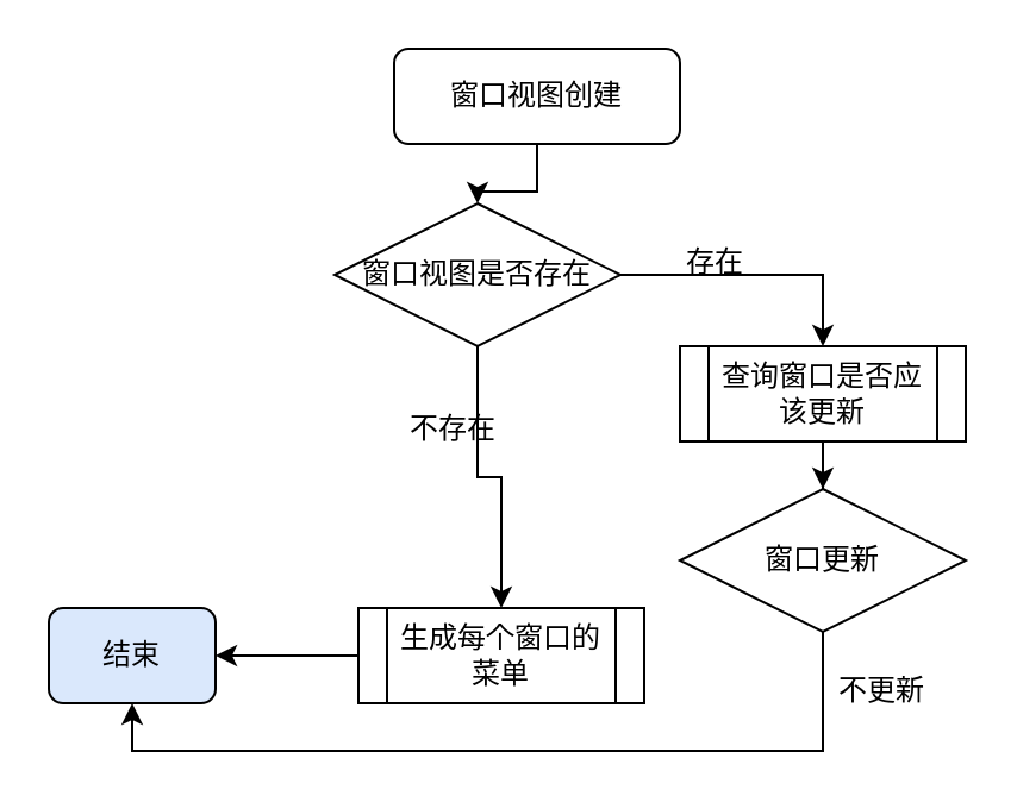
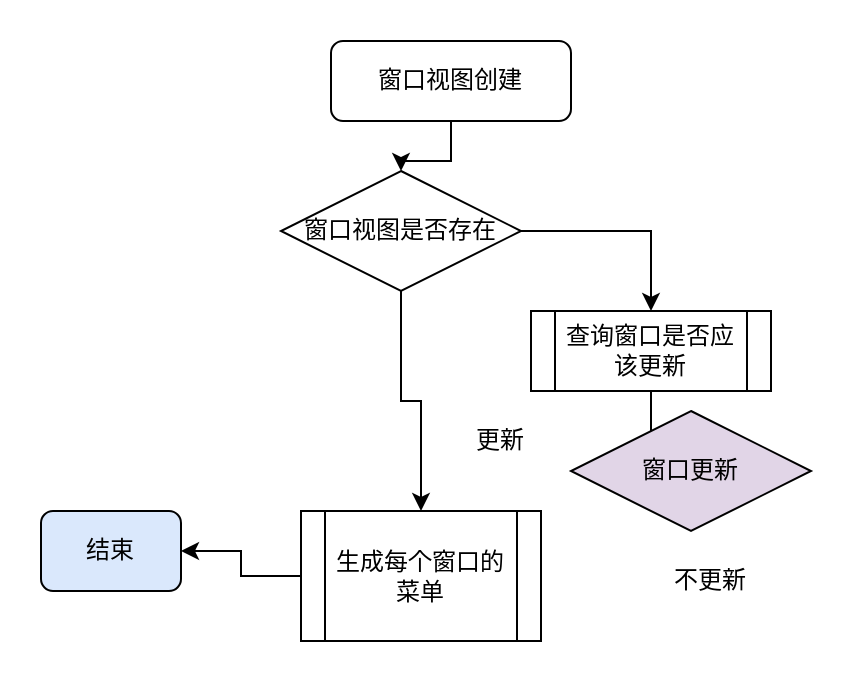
  <mxCell id="0" />
  <mxCell id="1" parent="0" />
  <mxCell id="2" style="edgeStyle=orthogonalEdgeStyle;rounded=0;orthogonalLoop=1;jettySize=auto;html=1;entryX=0.5;entryY=0;entryDx=0;entryDy=0;" parent="1" source="3" target="6" edge="1"><mxGeometry relative="1" as="geometry" /></mxCell>
  <mxCell id="3" value="窗口视图创建" style="rounded=1;whiteSpace=wrap;html=1;" parent="1" vertex="1"><mxGeometry x="165" y="20" width="120" height="40" as="geometry" /></mxCell>
  <mxCell id="4" style="edgeStyle=orthogonalEdgeStyle;rounded=0;orthogonalLoop=1;jettySize=auto;html=1;entryX=0.5;entryY=0;entryDx=0;entryDy=0;" parent="1" source="6" target="8" edge="1"><mxGeometry relative="1" as="geometry" /></mxCell>
  <mxCell id="5" style="edgeStyle=orthogonalEdgeStyle;rounded=0;orthogonalLoop=1;jettySize=auto;html=1;entryX=0.5;entryY=0;entryDx=0;entryDy=0;" parent="1" source="6" target="13" edge="1"><mxGeometry relative="1" as="geometry" /></mxCell>
  <mxCell id="6" value="窗口视图是否存在" style="rhombus;whiteSpace=wrap;html=1;" parent="1" vertex="1"><mxGeometry x="140" y="85" width="120" height="60" as="geometry" /></mxCell>
  <mxCell id="7" style="edgeStyle=orthogonalEdgeStyle;rounded=0;orthogonalLoop=1;jettySize=auto;html=1;entryX=0.5;entryY=0;entryDx=0;entryDy=0;" parent="1" source="8" target="10" edge="1"><mxGeometry relative="1" as="geometry" /></mxCell>
- <mxCell id="8" value="查询窗口是否应该更新" style="shape=process;whiteSpace=wrap;html=1;backgroundOutline=1;" parent="1" vertex="1"><mxGeometry x="285" y="145" width="120" height="40" as="geometry" /></mxCell>
- <mxCell id="9" style="edgeStyle=orthogonalEdgeStyle;rounded=0;orthogonalLoop=1;jettySize=auto;html=1;entryX=0.5;entryY=1;entryDx=0;entryDy=0;" parent="1" source="10" target="11" edge="1"><mxGeometry relative="1" as="geometry"><Array as="points"><mxPoint x="345" y="315" /><mxPoint x="55" y="315" /></Array></mxGeometry></mxCell>
- <mxCell id="10" value="窗口更新" style="rhombus;whiteSpace=wrap;html=1;" parent="1" vertex="1"><mxGeometry x="285" y="205" width="120" height="60" as="geometry" /></mxCell>
+ <mxCell id="8" value="查询窗口是否应该更新" style="shape=process;whiteSpace=wrap;html=1;backgroundOutline=1;" parent="1" vertex="1"><mxGeometry x="265" y="155" width="120" height="40" as="geometry" /></mxCell>
+ <mxCell id="10" value="窗口更新" style="rhombus;whiteSpace=wrap;html=1;fillColor=#e1d5e7;" parent="1" vertex="1"><mxGeometry x="285" y="205" width="120" height="60" as="geometry" /></mxCell>
  <mxCell id="11" value="结束" style="rounded=1;whiteSpace=wrap;html=1;fillColor=#dae8fc;" parent="1" vertex="1"><mxGeometry x="20" y="255" width="70" height="40" as="geometry" /></mxCell>
  <mxCell id="12" style="edgeStyle=orthogonalEdgeStyle;rounded=0;orthogonalLoop=1;jettySize=auto;html=1;entryX=1;entryY=0.5;entryDx=0;entryDy=0;" parent="1" source="13" target="11" edge="1"><mxGeometry relative="1" as="geometry" /></mxCell>
- <mxCell id="13" value="生成每个窗口的菜单" style="shape=process;whiteSpace=wrap;html=1;backgroundOutline=1;" parent="1" vertex="1"><mxGeometry x="150" y="255" width="120" height="40" as="geometry" /></mxCell>
- <mxCell id="14" value="存在" style="text;html=1;align=center;verticalAlign=middle;whiteSpace=wrap;rounded=0;" parent="1" vertex="1"><mxGeometry x="270" y="95" width="60" height="30" as="geometry" /></mxCell>
- <mxCell id="15" value="不存在" style="text;html=1;align=center;verticalAlign=middle;whiteSpace=wrap;rounded=0;" parent="1" vertex="1"><mxGeometry x="160" y="165" width="60" height="30" as="geometry" /></mxCell>
- <mxCell id="17" value="不更新" style="text;html=1;align=center;verticalAlign=middle;whiteSpace=wrap;rounded=0;" parent="1" vertex="1"><mxGeometry x="340" y="275" width="60" height="30" as="geometry" /></mxCell>
+ <mxCell id="13" value="生成每个窗口的菜单" style="shape=process;whiteSpace=wrap;html=1;backgroundOutline=1;" parent="1" vertex="1"><mxGeometry x="150" y="255" width="120" height="65" as="geometry" /></mxCell>
+ <mxCell id="16" value="更新" style="text;html=1;align=center;verticalAlign=middle;whiteSpace=wrap;rounded=0;" parent="1" vertex="1"><mxGeometry x="220" y="205" width="60" height="30" as="geometry" /></mxCell>
+ <mxCell id="17" value="不更新" style="text;html=1;align=center;verticalAlign=middle;whiteSpace=wrap;rounded=0;" parent="1" vertex="1"><mxGeometry x="325" y="275" width="60" height="30" as="geometry" /></mxCell>
